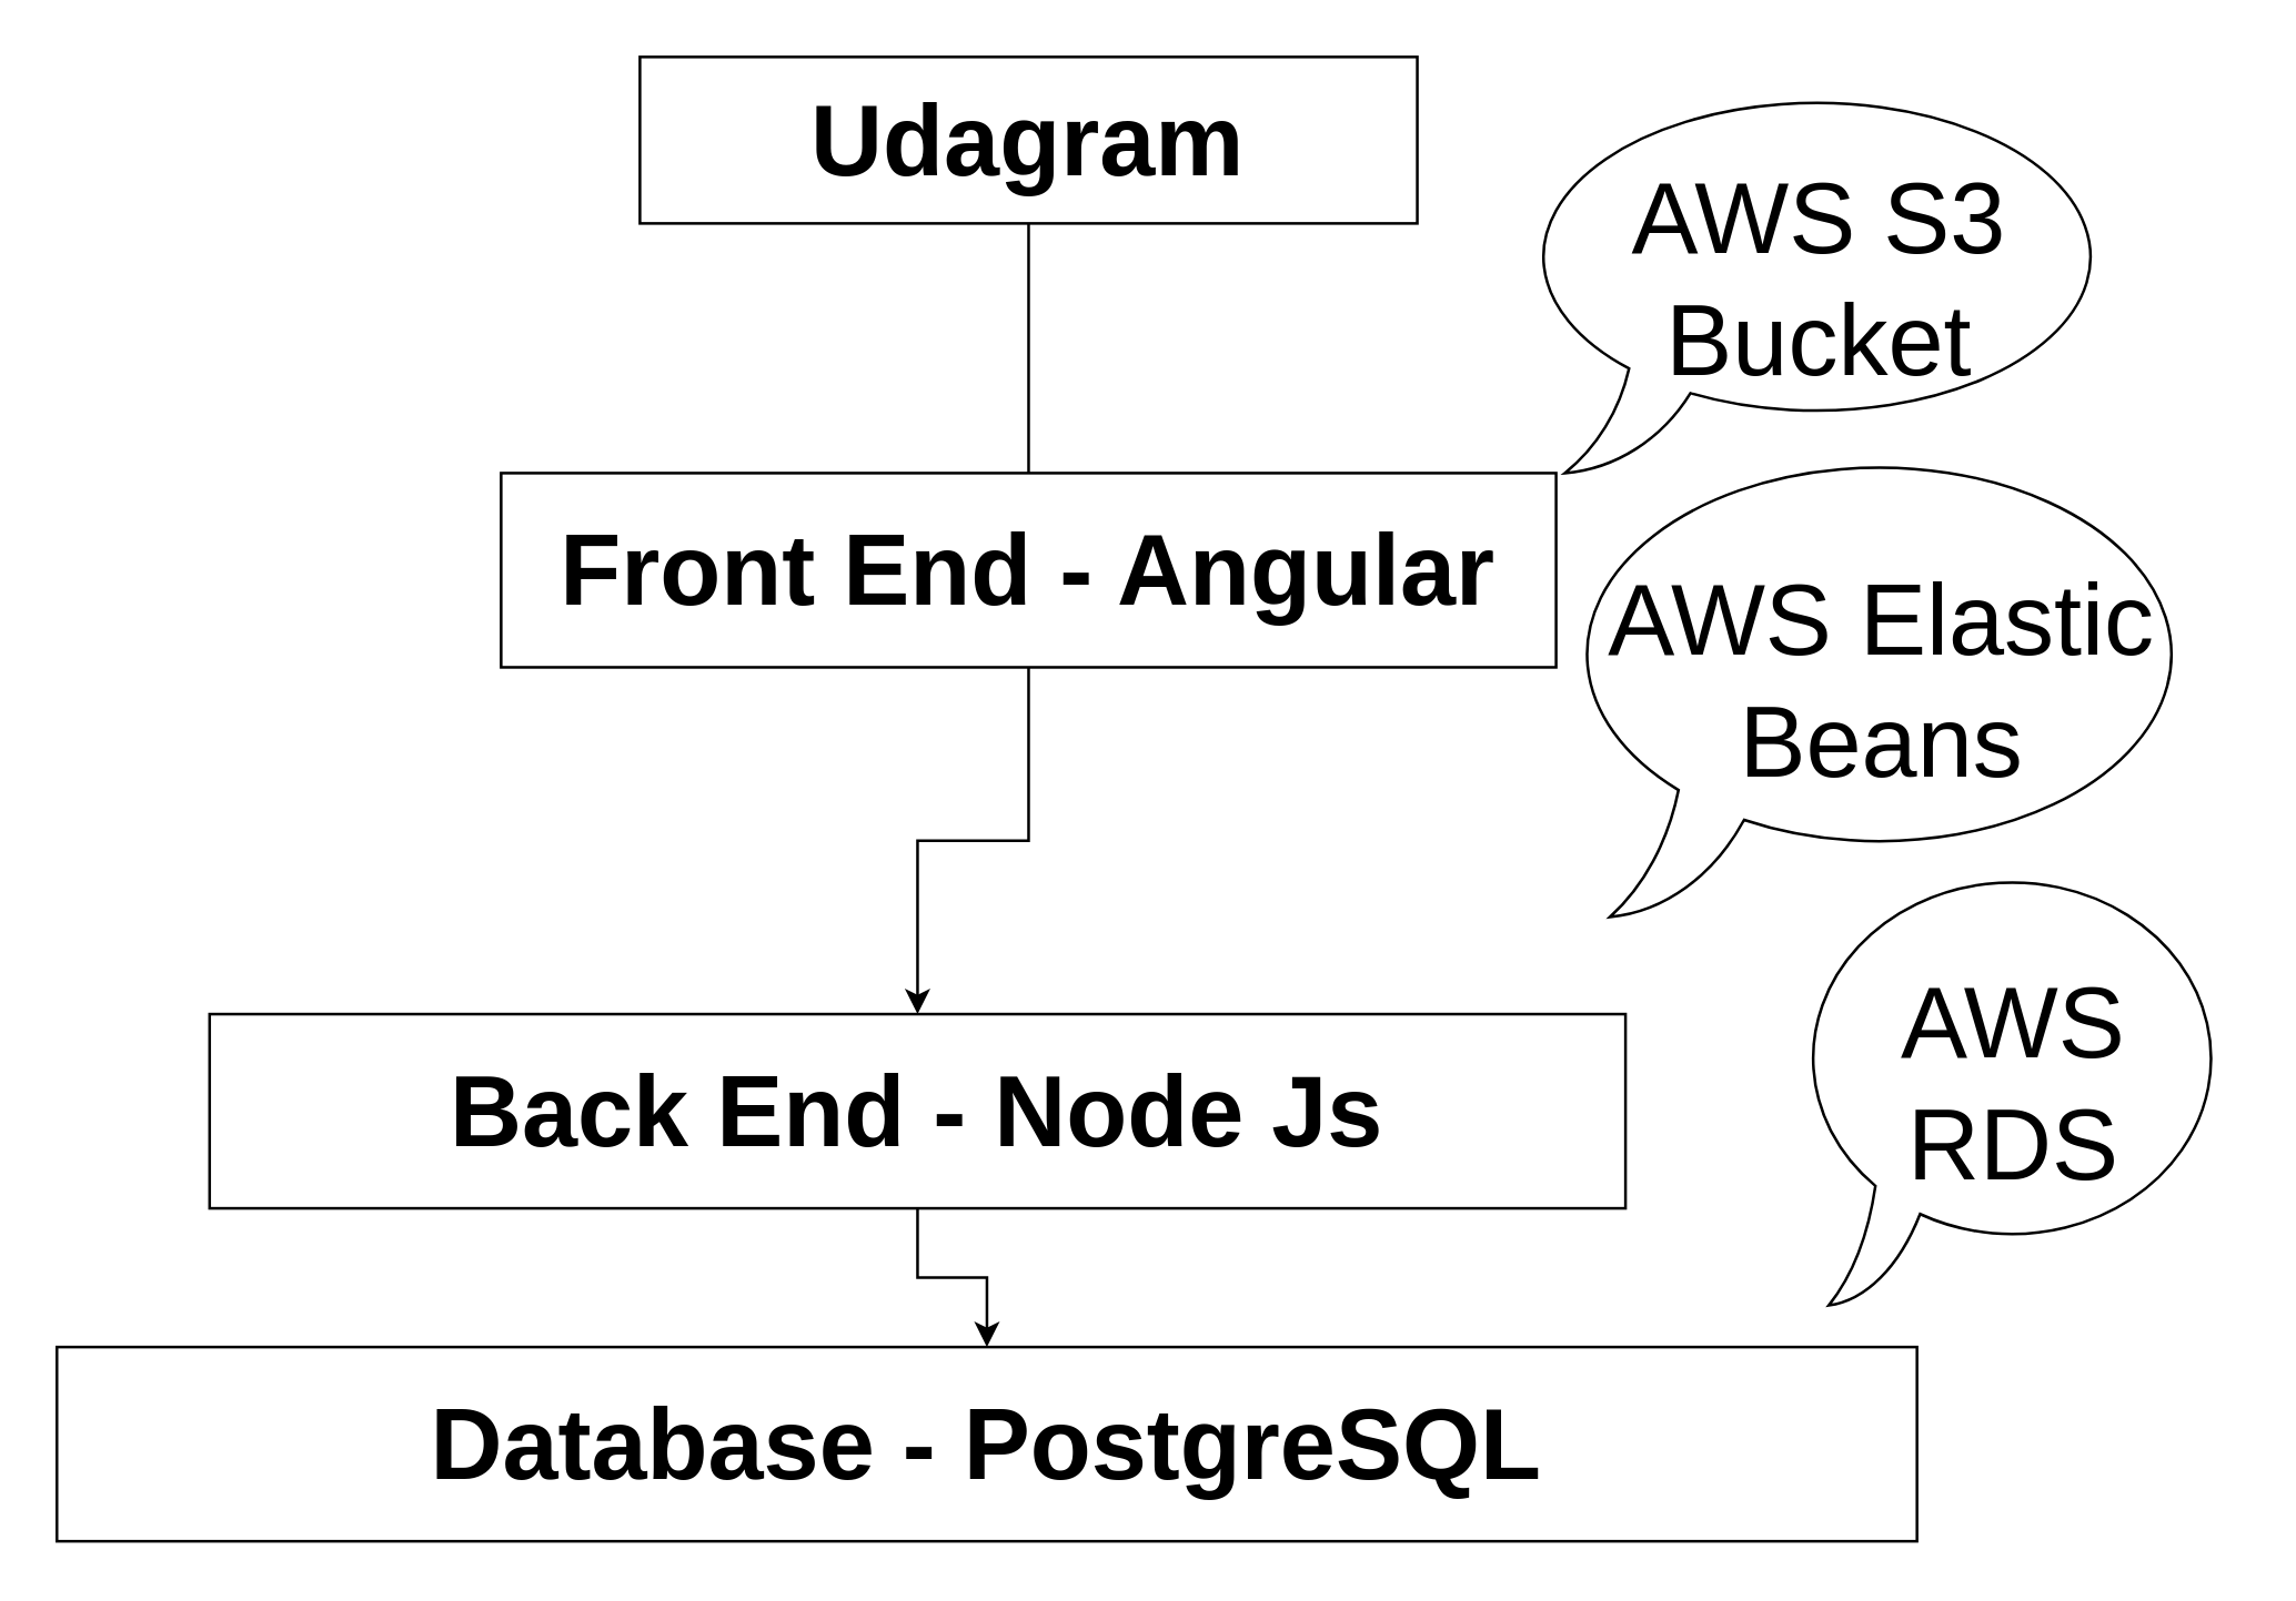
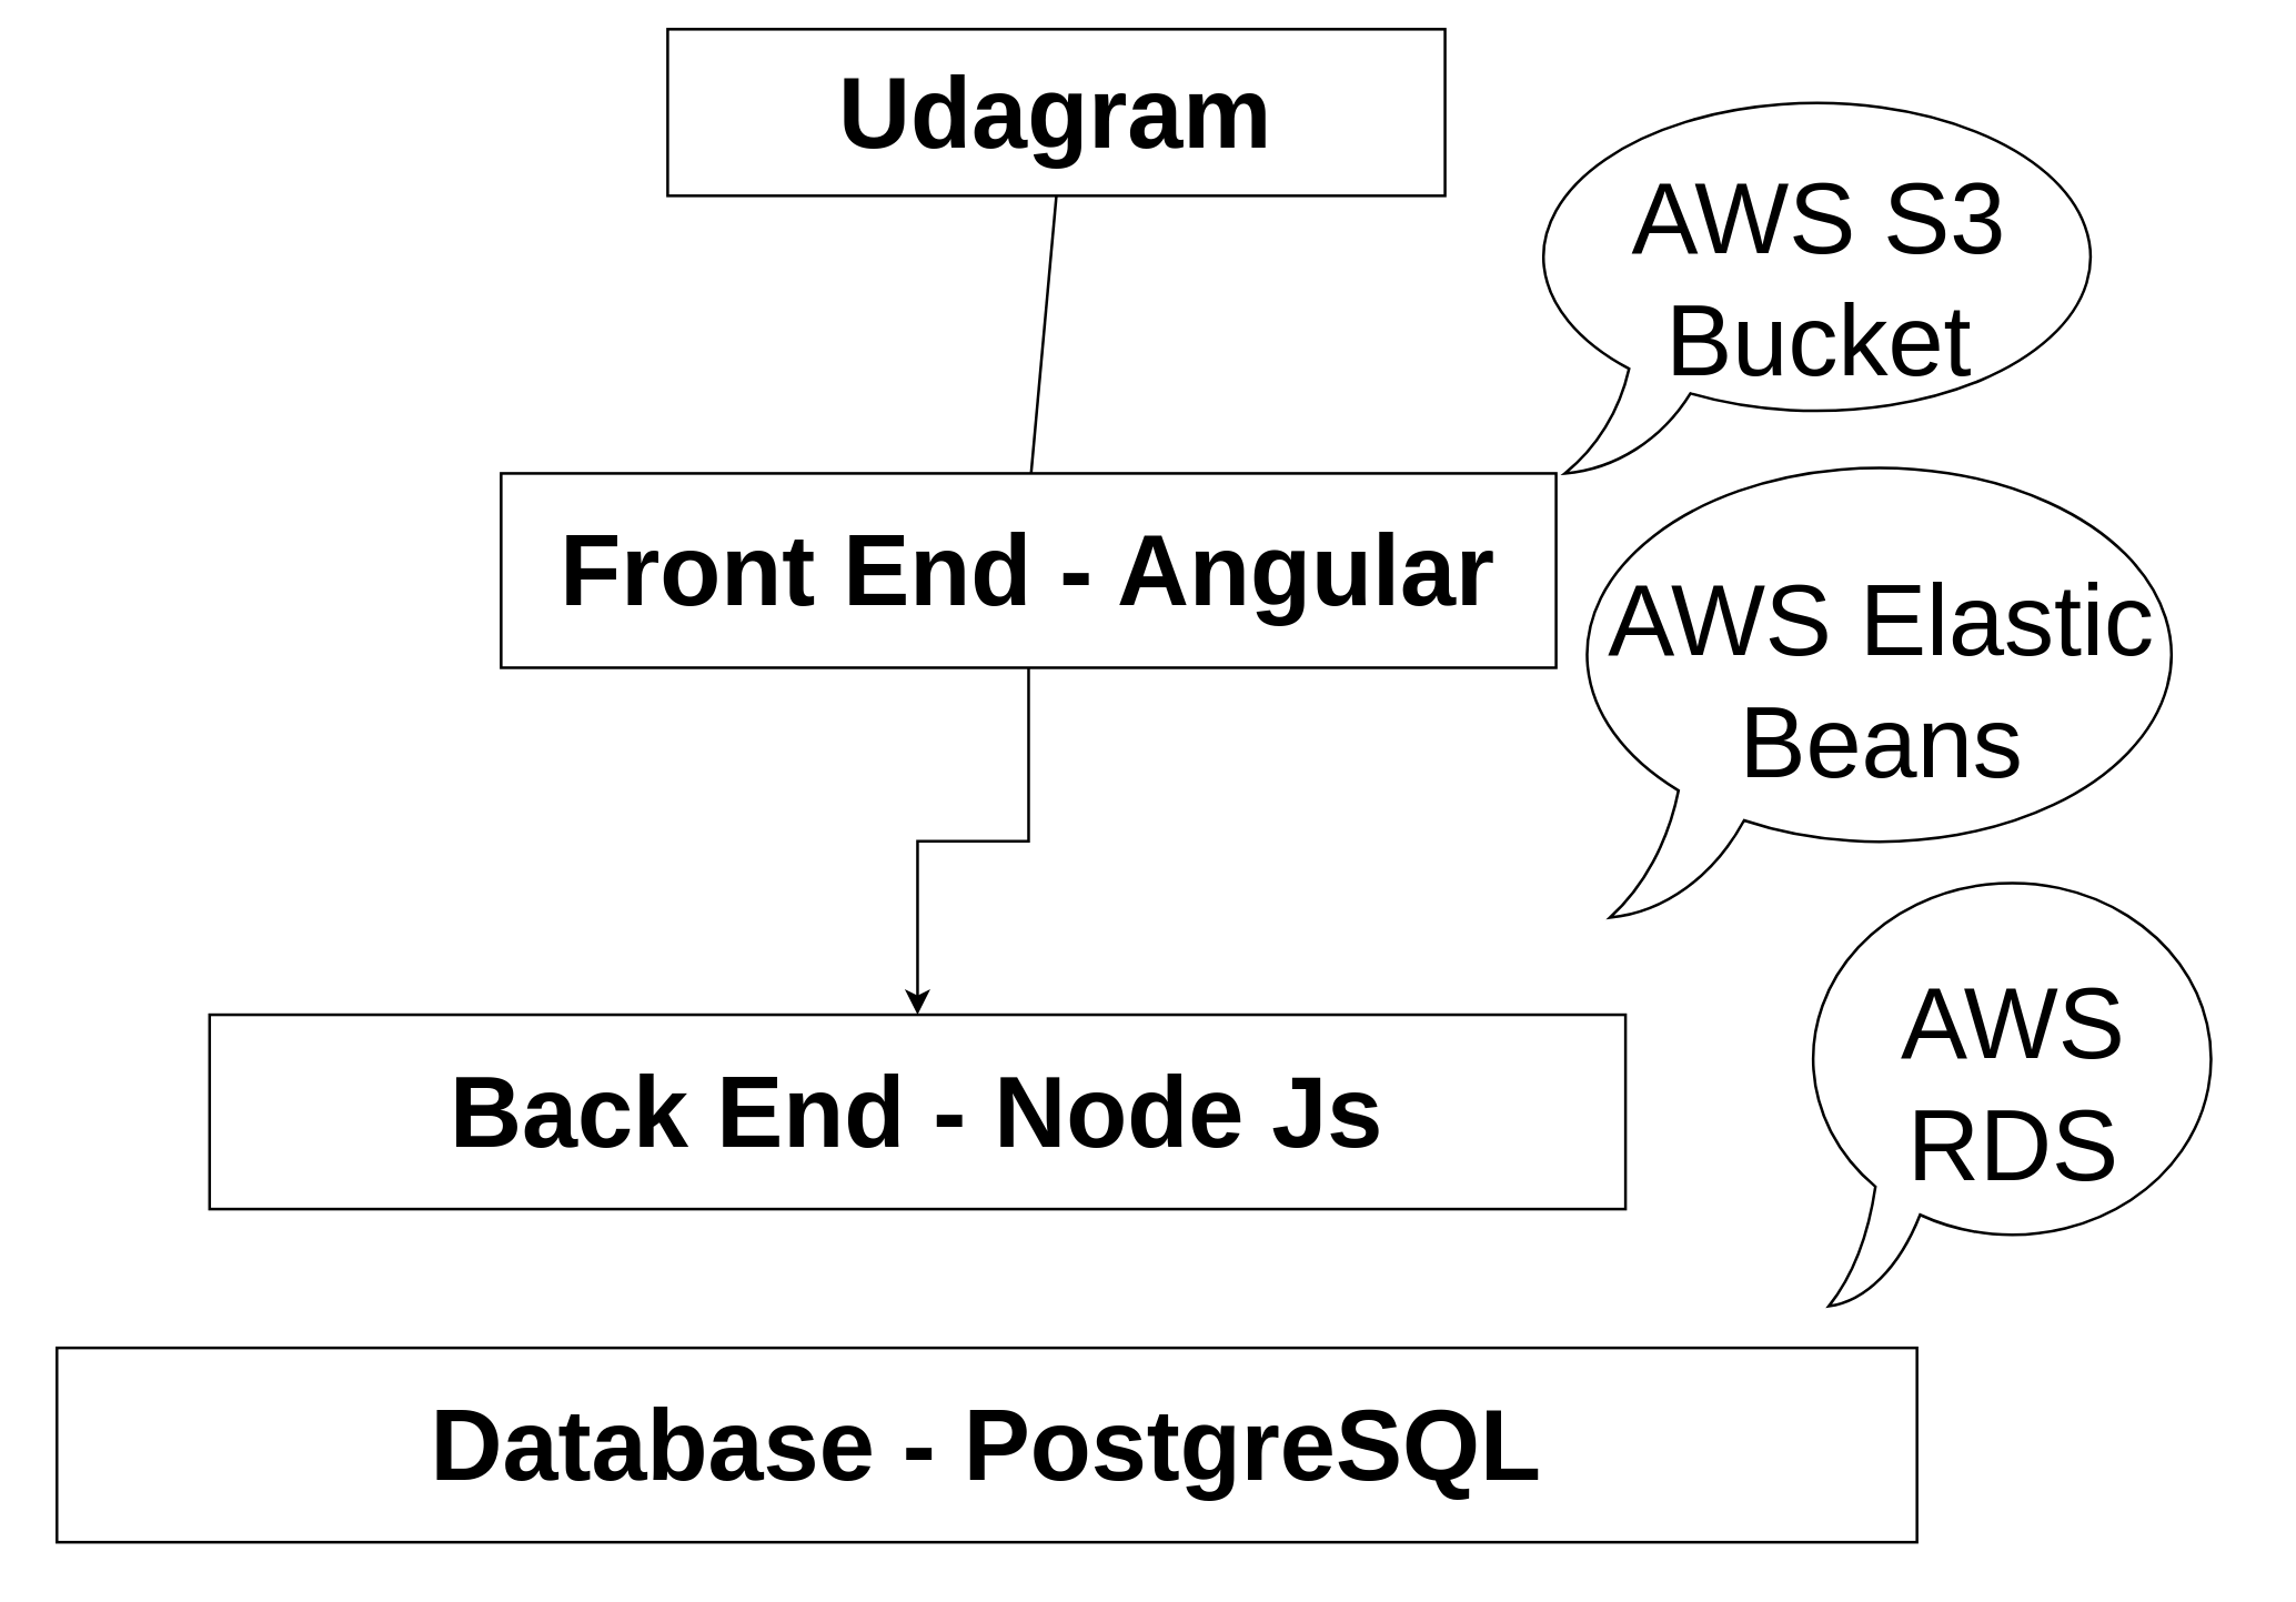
  <mxCell id="0" />
  <mxCell id="1" parent="0" />
- <mxCell id="2" value="&lt;b&gt;&lt;font style=&quot;font-size: 36px;&quot;&gt;Udagram&lt;/font&gt;&lt;/b&gt;" style="rounded=0;whiteSpace=wrap;html=1;" vertex="1" parent="1"><mxGeometry x="230" y="20" width="280" height="60" as="geometry" /></mxCell>
+ <mxCell id="2" value="&lt;b&gt;&lt;font style=&quot;font-size: 36px;&quot;&gt;Udagram&lt;/font&gt;&lt;/b&gt;" style="rounded=0;whiteSpace=wrap;html=1;" vertex="1" parent="1"><mxGeometry x="240" y="10" width="280" height="60" as="geometry" /></mxCell>
  <mxCell id="3" value="" style="endArrow=none;html=1;rounded=0;fontSize=36;entryX=0.5;entryY=1;entryDx=0;entryDy=0;" edge="1" parent="1" target="2"><mxGeometry width="50" height="50" relative="1" as="geometry"><mxPoint x="370" y="180" as="sourcePoint" /><mxPoint x="365" y="90" as="targetPoint" /></mxGeometry></mxCell>
  <mxCell id="4" value="" style="edgeStyle=orthogonalEdgeStyle;rounded=0;orthogonalLoop=1;jettySize=auto;html=1;fontSize=36;" edge="1" parent="1" source="5" target="7"><mxGeometry relative="1" as="geometry" /></mxCell>
  <mxCell id="5" value="&lt;span style=&quot;font-size: 36px;&quot;&gt;&lt;b&gt;Front End - Angular&lt;/b&gt;&lt;/span&gt;" style="rounded=0;whiteSpace=wrap;html=1;" vertex="1" parent="1"><mxGeometry x="180" y="170" width="380" height="70" as="geometry" /></mxCell>
- <mxCell id="6" value="" style="edgeStyle=orthogonalEdgeStyle;rounded=0;orthogonalLoop=1;jettySize=auto;html=1;fontSize=36;" edge="1" parent="1" source="7" target="8"><mxGeometry relative="1" as="geometry" /></mxCell>
  <mxCell id="7" value="&lt;span style=&quot;font-size: 36px;&quot;&gt;&lt;b&gt;Back End - Node Js&lt;/b&gt;&lt;/span&gt;" style="rounded=0;whiteSpace=wrap;html=1;" vertex="1" parent="1"><mxGeometry x="75" y="365" width="510" height="70" as="geometry" /></mxCell>
  <mxCell id="8" value="&lt;span style=&quot;font-size: 36px;&quot;&gt;&lt;b&gt;Database - PostgreSQL&lt;/b&gt;&lt;/span&gt;" style="rounded=0;whiteSpace=wrap;html=1;" vertex="1" parent="1"><mxGeometry x="20" y="485" width="670" height="70" as="geometry" /></mxCell>
  <mxCell id="9" value="AWS S3 Bucket" style="whiteSpace=wrap;html=1;shape=mxgraph.basic.oval_callout;fontSize=36;" vertex="1" parent="1"><mxGeometry x="545" y="30" width="220" height="140" as="geometry" /></mxCell>
  <mxCell id="10" value="AWS Elastic Beans" style="whiteSpace=wrap;html=1;shape=mxgraph.basic.oval_callout;fontSize=36;" vertex="1" parent="1"><mxGeometry x="560" y="160" width="235" height="170" as="geometry" /></mxCell>
  <mxCell id="11" value="AWS RDS" style="whiteSpace=wrap;html=1;shape=mxgraph.basic.oval_callout;fontSize=36;" vertex="1" parent="1"><mxGeometry x="645" y="310" width="160" height="160" as="geometry" /></mxCell>
